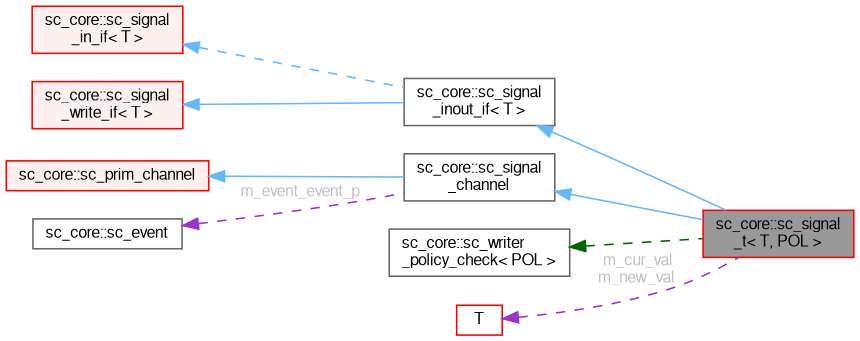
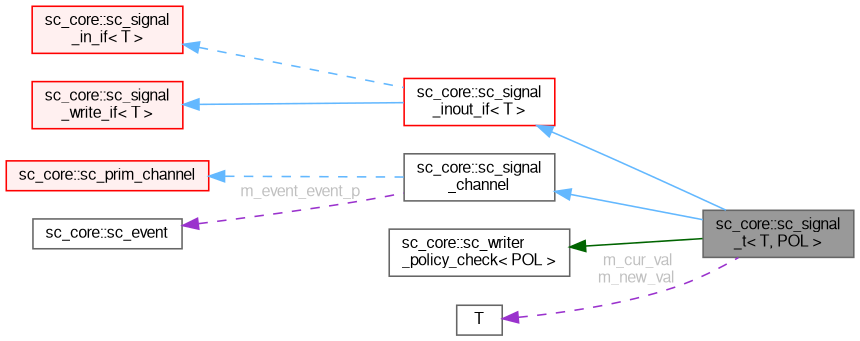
  digraph {
    rankdir=LR
    node [color=gray40 fillcolor=white fontname=FreeSans fontsize=10 shape=box style=filled]
    edge [color=steelblue1 dir=back fontname=FreeSans fontsize=10 labelfontname=FreeSans labelfontsize=10 style=solid]
-   n1 [color=red fillcolor=grey60 fontcolor=black height=0.2 label="sc_core::sc_signal\l_t\< T, POL \>" width=0.4]
-   n2 [height=0.2 label="sc_core::sc_signal\l_inout_if\< T \>" width=0.4]
+   n1 [fillcolor=grey60 fontcolor=black height=0.2 label="sc_core::sc_signal\l_t\< T, POL \>" width=0.4]
+   n2 [color=red height=0.2 label="sc_core::sc_signal\l_inout_if\< T \>" width=0.4]
    n3 [color=red fillcolor="#FFF0F0" height=0.2 label="sc_core::sc_signal\l_in_if\< T \>" width=0.4]
    n4 [color=red fillcolor="#FFF0F0" height=0.2 label="sc_core::sc_signal\l_write_if\< T \>" width=0.4]
    n5 [height=0.2 label="sc_core::sc_signal\l_channel" width=0.4]
    n6 [color=red fillcolor="#FFF0F0" height=0.2 label="sc_core::sc_prim_channel" width=0.4]
    n7 [height=0.2 label="sc_core::sc_event" width=0.4]
    n8 [height=0.2 label="sc_core::sc_writer\l_policy_check\< POL \>" width=0.4]
-   n9 [color=red height=0.2 label=T width=0.4]
+   n9 [height=0.2 label=T width=0.4]
    n2 -> n1
    n3 -> n2 [style=dashed]
    n4 -> n2
    n5 -> n1
-   n6 -> n5
+   n6 -> n5 [style=dashed]
    n7 -> n5 [color=darkorchid3 fontcolor=grey label=" m_event_event_p" style=dashed]
-   n8 -> n1 [color=darkgreen style=dashed]
+   n8 -> n1 [color=darkgreen]
    n9 -> n1 [color=darkorchid3 fontcolor=grey label=" m_cur_val\nm_new_val" style=dashed]
  }
